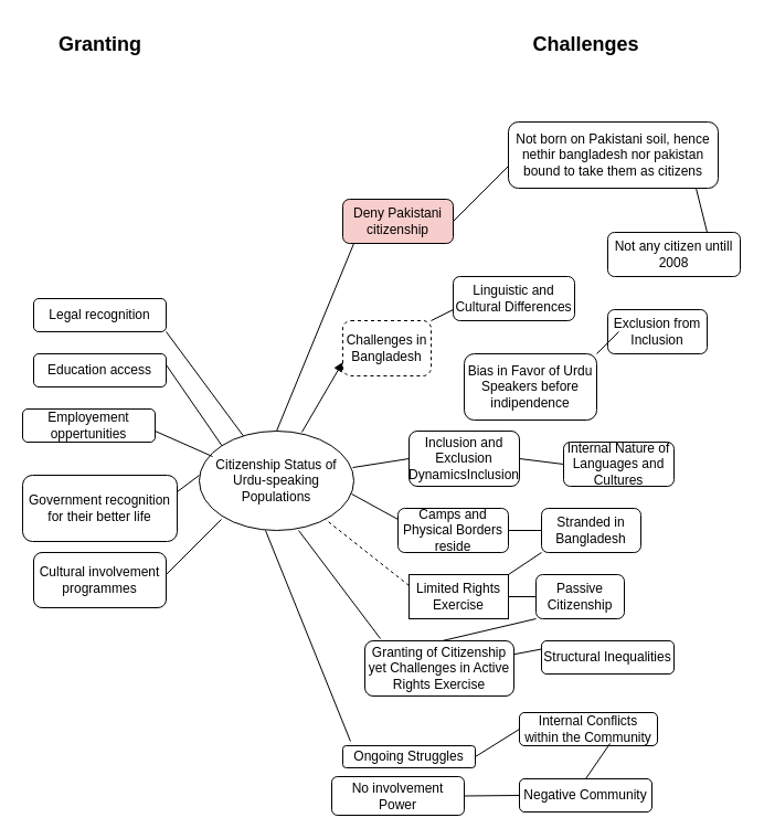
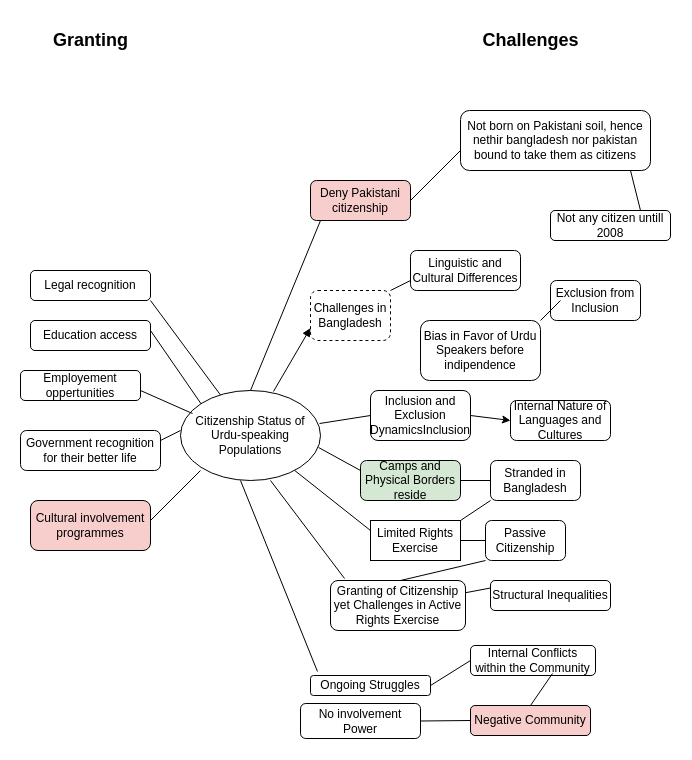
  <mxCell id="0" />
  <mxCell id="1" parent="0" />
  <mxCell id="2" value="Citizenship Status of Urdu-speaking Populations" style="ellipse;whiteSpace=wrap;html=1;" vertex="1" parent="1"><mxGeometry x="180" y="390" width="140" height="90" as="geometry" /></mxCell>
  <mxCell id="3" value="Challenges in Bangladesh" style="rounded=1;whiteSpace=wrap;html=1;dashed=1;" vertex="1" parent="1"><mxGeometry x="310" y="290" width="80" height="50" as="geometry" /></mxCell>
  <mxCell id="4" value="" style="endArrow=block;html=1;rounded=0;entryX=0;entryY=0.75;entryDx=0;entryDy=0;exitX=0.664;exitY=0.011;exitDx=0;exitDy=0;exitPerimeter=0;" edge="1" parent="1" source="2" target="3"><mxGeometry width="50" height="50" relative="1" as="geometry"><mxPoint x="230" y="420" as="sourcePoint" /><mxPoint x="280" y="370" as="targetPoint" /><Array as="points" /></mxGeometry></mxCell>
  <mxCell id="5" value="Linguistic and Cultural Differences" style="rounded=1;whiteSpace=wrap;html=1;" vertex="1" parent="1"><mxGeometry x="410" y="250" width="110" height="40" as="geometry" /></mxCell>
  <mxCell id="6" value="Bias in Favor of Urdu Speakers before indipendence" style="rounded=1;whiteSpace=wrap;html=1;" vertex="1" parent="1"><mxGeometry x="420" y="320" width="120" height="60" as="geometry" /></mxCell>
  <mxCell id="7" value="Exclusion from Inclusion" style="rounded=1;whiteSpace=wrap;html=1;" vertex="1" parent="1"><mxGeometry x="550" y="280" width="90" height="40" as="geometry" /></mxCell>
  <mxCell id="8" value="" style="endArrow=none;html=1;rounded=0;exitX=0;exitY=0.75;exitDx=0;exitDy=0;entryX=1;entryY=0;entryDx=0;entryDy=0;" edge="1" parent="1" source="5" target="3"><mxGeometry width="50" height="50" relative="1" as="geometry"><mxPoint x="400" y="338" as="sourcePoint" /><mxPoint x="424" y="350" as="targetPoint" /></mxGeometry></mxCell>
  <mxCell id="9" value="" style="endArrow=none;html=1;rounded=0;exitX=1;exitY=0;exitDx=0;exitDy=0;" edge="1" parent="1" source="6"><mxGeometry width="50" height="50" relative="1" as="geometry"><mxPoint x="540" y="280" as="sourcePoint" /><mxPoint x="560" y="300" as="targetPoint" /></mxGeometry></mxCell>
  <mxCell id="10" value="Inclusion and Exclusion DynamicsInclusion" style="rounded=1;whiteSpace=wrap;html=1;" vertex="1" parent="1"><mxGeometry x="370" y="390" width="100" height="50" as="geometry" /></mxCell>
  <mxCell id="11" style="edgeStyle=orthogonalEdgeStyle;rounded=0;orthogonalLoop=1;jettySize=auto;html=1;exitX=0.5;exitY=1;exitDx=0;exitDy=0;" edge="1" parent="1" source="10" target="10"><mxGeometry relative="1" as="geometry" /></mxCell>
  <mxCell id="12" value="Internal Nature of Languages and Cultures" style="rounded=1;whiteSpace=wrap;html=1;" vertex="1" parent="1"><mxGeometry x="510" y="400" width="100" height="40" as="geometry" /></mxCell>
  <mxCell id="13" value="" style="endArrow=none;html=1;rounded=0;exitX=0;exitY=0.5;exitDx=0;exitDy=0;entryX=0.993;entryY=0.367;entryDx=0;entryDy=0;entryPerimeter=0;" edge="1" parent="1" source="10" target="2"><mxGeometry width="50" height="50" relative="1" as="geometry"><mxPoint x="250" y="520" as="sourcePoint" /><mxPoint x="300" y="470" as="targetPoint" /></mxGeometry></mxCell>
- <mxCell id="14" value="" style="endArrow=none;html=1;rounded=0;exitX=1;exitY=0.5;exitDx=0;exitDy=0;entryX=0;entryY=0.5;entryDx=0;entryDy=0;" edge="1" parent="1" source="10" target="12"><mxGeometry width="50" height="50" relative="1" as="geometry"><mxPoint x="460" y="460" as="sourcePoint" /><mxPoint x="510" y="410" as="targetPoint" /></mxGeometry></mxCell>
+ <mxCell id="14" value="" style="endArrow=classic;html=1;rounded=0;exitX=1;exitY=0.5;exitDx=0;exitDy=0;entryX=0;entryY=0.5;entryDx=0;entryDy=0;" edge="1" parent="1" source="10" target="12"><mxGeometry width="50" height="50" relative="1" as="geometry"><mxPoint x="460" y="460" as="sourcePoint" /><mxPoint x="510" y="410" as="targetPoint" /></mxGeometry></mxCell>
  <mxCell id="15" value="Internal Conflicts within the Community" style="rounded=1;whiteSpace=wrap;html=1;" vertex="1" parent="1"><mxGeometry x="470" y="645" width="125" height="30" as="geometry" /></mxCell>
  <mxCell id="16" value="Ongoing Struggles" style="rounded=1;whiteSpace=wrap;html=1;" vertex="1" parent="1"><mxGeometry x="310" y="675" width="120" height="20" as="geometry" /></mxCell>
  <mxCell id="17" value="Structural Inequalities" style="rounded=1;whiteSpace=wrap;html=1;" vertex="1" parent="1"><mxGeometry x="490" y="580" width="120" height="30" as="geometry" /></mxCell>
  <mxCell id="18" value="&lt;div&gt;Granting of Citizenship&lt;/div&gt;&lt;div&gt;yet Challenges in Active Rights Exercise&lt;/div&gt;" style="rounded=1;whiteSpace=wrap;html=1;" vertex="1" parent="1"><mxGeometry x="330" y="580" width="135" height="50" as="geometry" /></mxCell>
  <mxCell id="19" value="Passive Citizenship" style="rounded=1;whiteSpace=wrap;html=1;" vertex="1" parent="1"><mxGeometry x="485" y="520" width="80" height="40" as="geometry" /></mxCell>
  <mxCell id="20" value="Limited Rights Exercise" style="whiteSpace=wrap;html=1;rounded=0;" vertex="1" parent="1"><mxGeometry x="370" y="520" width="90" height="40" as="geometry" /></mxCell>
- <mxCell id="21" value="Camps and Physical Borders reside" style="rounded=1;whiteSpace=wrap;html=1;" vertex="1" parent="1"><mxGeometry x="360" y="460" width="100" height="40" as="geometry" /></mxCell>
+ <mxCell id="21" value="Camps and Physical Borders reside" style="rounded=1;whiteSpace=wrap;html=1;fillColor=#d5e8d4;" vertex="1" parent="1"><mxGeometry x="360" y="460" width="100" height="40" as="geometry" /></mxCell>
  <mxCell id="22" value="Stranded in Bangladesh" style="rounded=1;whiteSpace=wrap;html=1;" vertex="1" parent="1"><mxGeometry x="490" y="460" width="90" height="40" as="geometry" /></mxCell>
  <mxCell id="23" value="" style="endArrow=none;html=1;rounded=0;entryX=0;entryY=1;entryDx=0;entryDy=0;" edge="1" parent="1" target="19"><mxGeometry width="50" height="50" relative="1" as="geometry"><mxPoint x="400" y="580" as="sourcePoint" /><mxPoint x="420" y="550" as="targetPoint" /></mxGeometry></mxCell>
  <mxCell id="24" value="" style="endArrow=none;html=1;rounded=0;exitX=0;exitY=0.5;exitDx=0;exitDy=0;entryX=1;entryY=0.5;entryDx=0;entryDy=0;" edge="1" parent="1" source="19" target="20"><mxGeometry width="50" height="50" relative="1" as="geometry"><mxPoint x="230" y="520" as="sourcePoint" /><mxPoint x="280" y="470" as="targetPoint" /></mxGeometry></mxCell>
  <mxCell id="25" value="" style="endArrow=none;html=1;rounded=0;exitX=1;exitY=0.5;exitDx=0;exitDy=0;" edge="1" parent="1" source="21"><mxGeometry width="50" height="50" relative="1" as="geometry"><mxPoint x="440" y="530" as="sourcePoint" /><mxPoint x="490" y="480" as="targetPoint" /></mxGeometry></mxCell>
  <mxCell id="26" value="" style="endArrow=none;html=1;rounded=0;exitX=0;exitY=1;exitDx=0;exitDy=0;entryX=1;entryY=0;entryDx=0;entryDy=0;" edge="1" parent="1" source="22" target="20"><mxGeometry width="50" height="50" relative="1" as="geometry"><mxPoint x="325" y="570" as="sourcePoint" /><mxPoint x="375" y="520" as="targetPoint" /></mxGeometry></mxCell>
  <mxCell id="27" value="" style="endArrow=none;html=1;rounded=0;exitX=0.986;exitY=0.633;exitDx=0;exitDy=0;exitPerimeter=0;" edge="1" parent="1" source="2"><mxGeometry width="50" height="50" relative="1" as="geometry"><mxPoint x="310" y="448" as="sourcePoint" /><mxPoint x="360" y="470" as="targetPoint" /></mxGeometry></mxCell>
  <mxCell id="28" value="" style="endArrow=none;html=1;rounded=0;entryX=0;entryY=0.25;entryDx=0;entryDy=0;" edge="1" parent="1" source="18" target="17"><mxGeometry width="50" height="50" relative="1" as="geometry"><mxPoint x="230" y="520" as="sourcePoint" /><mxPoint x="280" y="470" as="targetPoint" /></mxGeometry></mxCell>
- <mxCell id="29" value="" style="endArrow=none;html=1;rounded=0;exitX=0;exitY=0.25;exitDx=0;exitDy=0;dashed=1;" edge="1" parent="1" source="20" target="2"><mxGeometry width="50" height="50" relative="1" as="geometry"><mxPoint x="230" y="520" as="sourcePoint" /><mxPoint x="280" y="470" as="targetPoint" /></mxGeometry></mxCell>
+ <mxCell id="29" value="" style="endArrow=none;html=1;rounded=0;exitX=0;exitY=0.25;exitDx=0;exitDy=0;" edge="1" parent="1" source="20" target="2"><mxGeometry width="50" height="50" relative="1" as="geometry"><mxPoint x="230" y="520" as="sourcePoint" /><mxPoint x="280" y="470" as="targetPoint" /></mxGeometry></mxCell>
  <mxCell id="30" value="" style="endArrow=none;html=1;rounded=0;exitX=0.104;exitY=-0.04;exitDx=0;exitDy=0;exitPerimeter=0;" edge="1" parent="1" source="18"><mxGeometry width="50" height="50" relative="1" as="geometry"><mxPoint x="220" y="530" as="sourcePoint" /><mxPoint x="270" y="480" as="targetPoint" /></mxGeometry></mxCell>
  <mxCell id="31" value="" style="endArrow=none;html=1;rounded=0;exitX=0.058;exitY=-0.2;exitDx=0;exitDy=0;exitPerimeter=0;" edge="1" parent="1" source="16"><mxGeometry width="50" height="50" relative="1" as="geometry"><mxPoint x="190" y="530" as="sourcePoint" /><mxPoint x="240" y="480" as="targetPoint" /></mxGeometry></mxCell>
  <mxCell id="32" value="" style="endArrow=none;html=1;rounded=0;exitX=1;exitY=0.5;exitDx=0;exitDy=0;entryX=0;entryY=0.5;entryDx=0;entryDy=0;" edge="1" parent="1" source="16" target="15"><mxGeometry width="50" height="50" relative="1" as="geometry"><mxPoint x="420" y="710" as="sourcePoint" /><mxPoint x="470" y="660" as="targetPoint" /></mxGeometry></mxCell>
- <mxCell id="33" value="Negative Community" style="rounded=1;whiteSpace=wrap;html=1;" vertex="1" parent="1"><mxGeometry x="470" y="705" width="120" height="30" as="geometry" /></mxCell>
+ <mxCell id="33" value="Negative Community" style="rounded=1;whiteSpace=wrap;html=1;fillColor=#f8cecc;" vertex="1" parent="1"><mxGeometry x="470" y="705" width="120" height="30" as="geometry" /></mxCell>
  <mxCell id="34" value="" style="endArrow=none;html=1;rounded=0;exitX=0.5;exitY=0;exitDx=0;exitDy=0;entryX=0.656;entryY=0.933;entryDx=0;entryDy=0;entryPerimeter=0;" edge="1" parent="1" source="33" target="15"><mxGeometry width="50" height="50" relative="1" as="geometry"><mxPoint x="480" y="730" as="sourcePoint" /><mxPoint x="530" y="680" as="targetPoint" /></mxGeometry></mxCell>
  <mxCell id="35" value="No involvement Power" style="rounded=1;whiteSpace=wrap;html=1;" vertex="1" parent="1"><mxGeometry x="300" y="703" width="120" height="35" as="geometry" /></mxCell>
  <mxCell id="36" value="" style="endArrow=none;html=1;rounded=0;exitX=1;exitY=0.5;exitDx=0;exitDy=0;" edge="1" parent="1" source="35"><mxGeometry width="50" height="50" relative="1" as="geometry"><mxPoint x="420" y="770" as="sourcePoint" /><mxPoint x="470" y="720" as="targetPoint" /></mxGeometry></mxCell>
  <mxCell id="37" value="Legal recognition" style="rounded=1;whiteSpace=wrap;html=1;" vertex="1" parent="1"><mxGeometry x="30" y="270" width="120" height="30" as="geometry" /></mxCell>
  <mxCell id="38" value="Education access" style="rounded=1;whiteSpace=wrap;html=1;" vertex="1" parent="1"><mxGeometry x="30" y="320" width="120" height="30" as="geometry" /></mxCell>
  <mxCell id="39" value="Employement oppertunities" style="rounded=1;whiteSpace=wrap;html=1;" vertex="1" parent="1"><mxGeometry x="20" y="370" width="120" height="30" as="geometry" /></mxCell>
- <mxCell id="40" value="Government recognition for their better life" style="rounded=1;whiteSpace=wrap;html=1;" vertex="1" parent="1"><mxGeometry x="20" y="430" width="140" height="60" as="geometry" /></mxCell>
+ <mxCell id="40" value="Government recognition for their better life" style="rounded=1;whiteSpace=wrap;html=1;" vertex="1" parent="1"><mxGeometry x="20" y="430" width="140" height="40" as="geometry" /></mxCell>
  <mxCell id="41" value="Deny Pakistani citizenship" style="rounded=1;whiteSpace=wrap;html=1;fillColor=#f8cecc;" vertex="1" parent="1"><mxGeometry x="310" y="180" width="100" height="40" as="geometry" /></mxCell>
  <mxCell id="42" value="Not born on Pakistani soil, hence nethir bangladesh nor pakistan bound to take them as citizens" style="rounded=1;whiteSpace=wrap;html=1;" vertex="1" parent="1"><mxGeometry x="460" y="110" width="190" height="60" as="geometry" /></mxCell>
  <mxCell id="43" value="" style="endArrow=none;html=1;rounded=0;exitX=0.5;exitY=0;exitDx=0;exitDy=0;" edge="1" parent="1" source="2"><mxGeometry width="50" height="50" relative="1" as="geometry"><mxPoint x="270" y="270" as="sourcePoint" /><mxPoint x="320" y="220" as="targetPoint" /></mxGeometry></mxCell>
  <mxCell id="44" value="" style="endArrow=none;html=1;rounded=0;" edge="1" parent="1"><mxGeometry width="50" height="50" relative="1" as="geometry"><mxPoint x="410" y="200" as="sourcePoint" /><mxPoint x="460" y="150" as="targetPoint" /></mxGeometry></mxCell>
- <mxCell id="45" value="Not any citizen untill 2008" style="rounded=1;whiteSpace=wrap;html=1;" vertex="1" parent="1"><mxGeometry x="550" y="210" width="120" height="40" as="geometry" /></mxCell>
+ <mxCell id="45" value="Not any citizen untill 2008" style="rounded=1;whiteSpace=wrap;html=1;" vertex="1" parent="1"><mxGeometry x="550" y="210" width="120" height="30" as="geometry" /></mxCell>
  <mxCell id="46" value="" style="endArrow=none;html=1;rounded=0;exitX=0.75;exitY=0;exitDx=0;exitDy=0;" edge="1" parent="1" source="45"><mxGeometry width="50" height="50" relative="1" as="geometry"><mxPoint x="580" y="220" as="sourcePoint" /><mxPoint x="630" y="170" as="targetPoint" /></mxGeometry></mxCell>
- <mxCell id="47" value="Cultural involvement programmes" style="rounded=1;whiteSpace=wrap;html=1;" vertex="1" parent="1"><mxGeometry x="30" y="500" width="120" height="50" as="geometry" /></mxCell>
+ <mxCell id="47" value="Cultural involvement programmes" style="rounded=1;whiteSpace=wrap;html=1;fillColor=#f8cecc;" vertex="1" parent="1"><mxGeometry x="30" y="500" width="120" height="50" as="geometry" /></mxCell>
  <mxCell id="48" value="" style="endArrow=none;html=1;rounded=0;" edge="1" parent="1" target="2"><mxGeometry width="50" height="50" relative="1" as="geometry"><mxPoint x="150" y="300" as="sourcePoint" /><mxPoint x="200" y="250" as="targetPoint" /></mxGeometry></mxCell>
  <mxCell id="49" value="" style="endArrow=none;html=1;rounded=0;" edge="1" parent="1"><mxGeometry width="50" height="50" relative="1" as="geometry"><mxPoint x="150" y="520" as="sourcePoint" /><mxPoint x="200" y="470" as="targetPoint" /></mxGeometry></mxCell>
  <mxCell id="50" value="" style="endArrow=none;html=1;rounded=0;exitX=1;exitY=0.25;exitDx=0;exitDy=0;" edge="1" parent="1" source="40"><mxGeometry width="50" height="50" relative="1" as="geometry"><mxPoint x="130" y="480" as="sourcePoint" /><mxPoint x="180" y="430" as="targetPoint" /></mxGeometry></mxCell>
  <mxCell id="51" value="" style="endArrow=none;html=1;rounded=0;entryX=0.086;entryY=0.256;entryDx=0;entryDy=0;entryPerimeter=0;" edge="1" parent="1" target="2"><mxGeometry width="50" height="50" relative="1" as="geometry"><mxPoint x="140" y="390" as="sourcePoint" /><mxPoint x="190" y="340" as="targetPoint" /></mxGeometry></mxCell>
  <mxCell id="52" value="" style="endArrow=none;html=1;rounded=0;entryX=0;entryY=0;entryDx=0;entryDy=0;" edge="1" parent="1" target="2"><mxGeometry width="50" height="50" relative="1" as="geometry"><mxPoint x="150" y="330" as="sourcePoint" /><mxPoint x="200" y="280" as="targetPoint" /></mxGeometry></mxCell>
  <mxCell id="53" value="&lt;font style=&quot;font-size: 18px;&quot;&gt;&lt;b&gt;Granting&lt;/b&gt;&lt;/font&gt;" style="text;html=1;align=center;verticalAlign=middle;resizable=0;points=[];autosize=1;strokeColor=none;fillColor=none;" vertex="1" parent="1"><mxGeometry x="40" y="20" width="100" height="40" as="geometry" /></mxCell>
  <mxCell id="54" value="&lt;font style=&quot;font-size: 18px;&quot;&gt;&lt;b&gt;Challenges&lt;/b&gt;&lt;/font&gt;" style="text;html=1;align=center;verticalAlign=middle;resizable=0;points=[];autosize=1;strokeColor=none;fillColor=none;" vertex="1" parent="1"><mxGeometry x="470" y="20" width="120" height="40" as="geometry" /></mxCell>
